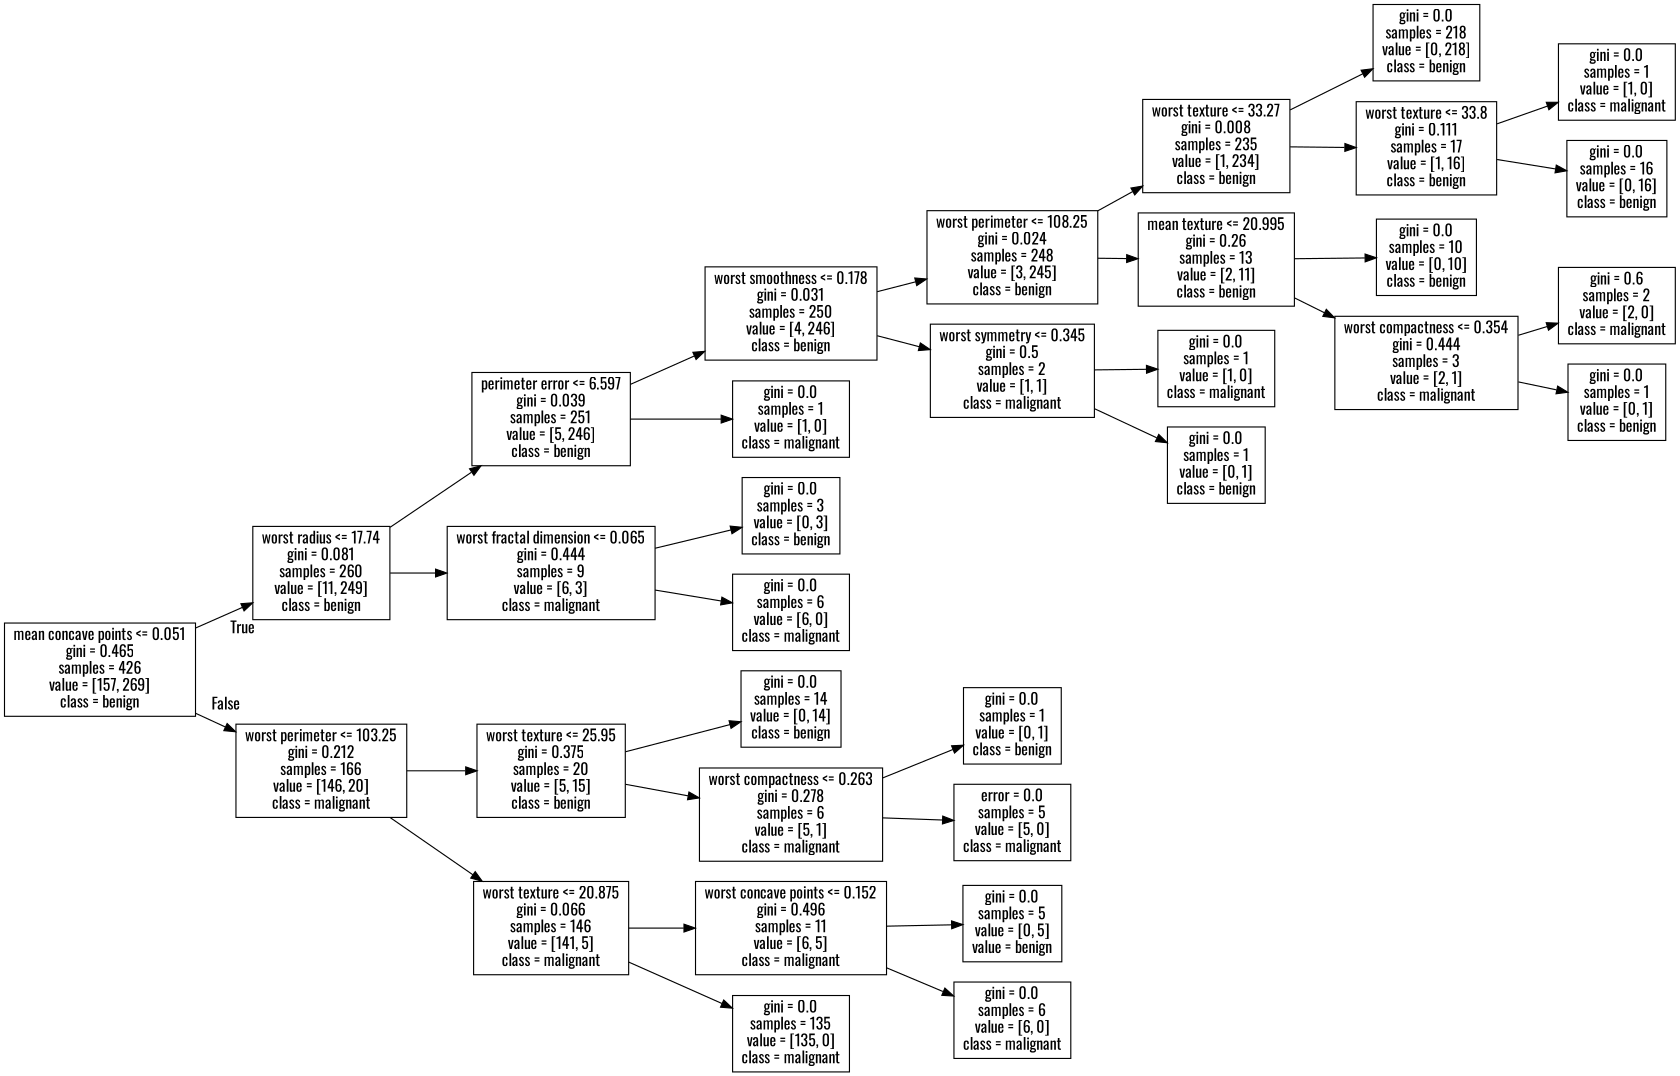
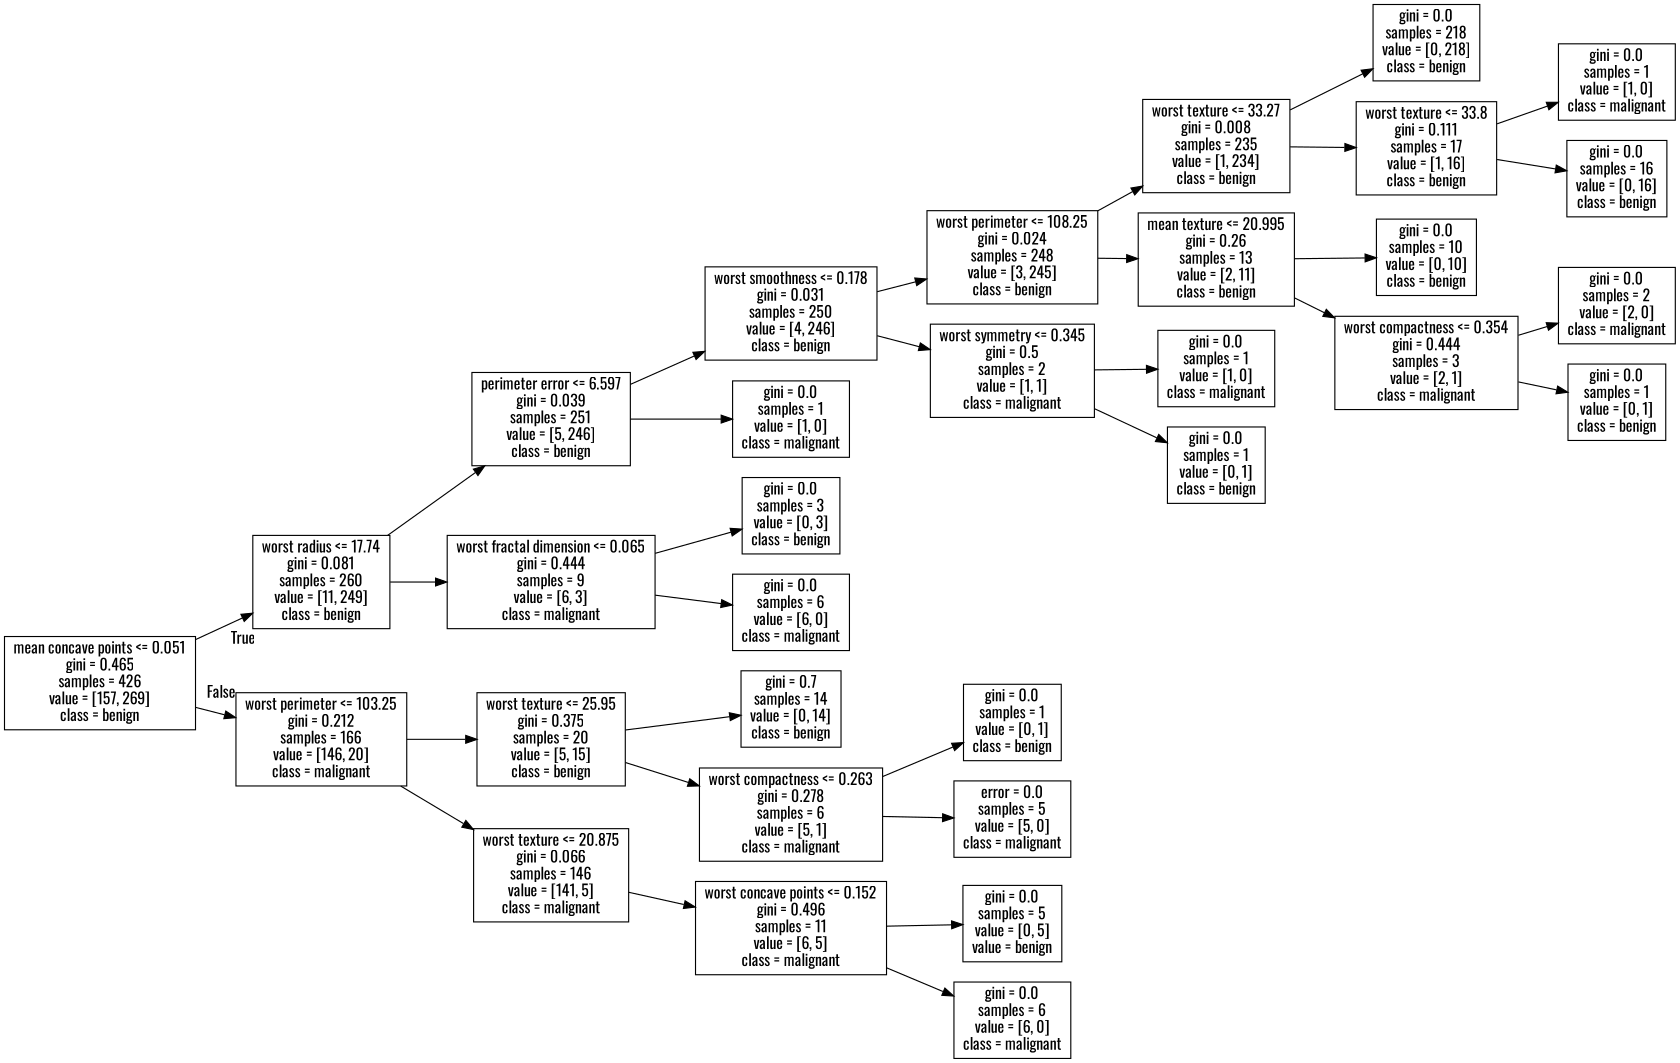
  digraph {
    fontname=Oswald
    rankdir=LR
    node [fontname=Oswald shape=box]
    edge [fontname=Oswald]
    n1 [label="mean concave points <= 0.051\ngini = 0.465\nsamples = 426\nvalue = [157, 269]\nclass = benign"]
    n2 [label="worst radius <= 17.74\ngini = 0.081\nsamples = 260\nvalue = [11, 249]\nclass = benign"]
    n3 [label="worst perimeter <= 103.25\ngini = 0.212\nsamples = 166\nvalue = [146, 20]\nclass = malignant"]
    n4 [label="perimeter error <= 6.597\ngini = 0.039\nsamples = 251\nvalue = [5, 246]\nclass = benign"]
    n5 [label="worst fractal dimension <= 0.065\ngini = 0.444\nsamples = 9\nvalue = [6, 3]\nclass = malignant"]
    n6 [label="worst texture <= 25.95\ngini = 0.375\nsamples = 20\nvalue = [5, 15]\nclass = benign"]
    n7 [label="worst texture <= 20.875\ngini = 0.066\nsamples = 146\nvalue = [141, 5]\nclass = malignant"]
    n8 [label="worst smoothness <= 0.178\ngini = 0.031\nsamples = 250\nvalue = [4, 246]\nclass = benign"]
    n9 [label="gini = 0.0\nsamples = 1\nvalue = [1, 0]\nclass = malignant"]
    n10 [label="gini = 0.0\nsamples = 3\nvalue = [0, 3]\nclass = benign"]
    n11 [label="gini = 0.0\nsamples = 6\nvalue = [6, 0]\nclass = malignant"]
    n12 [label="worst perimeter <= 108.25\ngini = 0.024\nsamples = 248\nvalue = [3, 245]\nclass = benign"]
    n13 [label="worst symmetry <= 0.345\ngini = 0.5\nsamples = 2\nvalue = [1, 1]\nclass = malignant"]
    n14 [label="worst texture <= 33.27\ngini = 0.008\nsamples = 235\nvalue = [1, 234]\nclass = benign"]
    n15 [label="mean texture <= 20.995\ngini = 0.26\nsamples = 13\nvalue = [2, 11]\nclass = benign"]
    n16 [label="gini = 0.0\nsamples = 1\nvalue = [1, 0]\nclass = malignant"]
    n17 [label="gini = 0.0\nsamples = 1\nvalue = [0, 1]\nclass = benign"]
    n18 [label="gini = 0.0\nsamples = 218\nvalue = [0, 218]\nclass = benign"]
    n19 [label="worst texture <= 33.8\ngini = 0.111\nsamples = 17\nvalue = [1, 16]\nclass = benign"]
    n20 [label="gini = 0.0\nsamples = 10\nvalue = [0, 10]\nclass = benign"]
    n21 [label="worst compactness <= 0.354\ngini = 0.444\nsamples = 3\nvalue = [2, 1]\nclass = malignant"]
    n22 [label="gini = 0.0\nsamples = 1\nvalue = [1, 0]\nclass = malignant"]
    n23 [label="gini = 0.0\nsamples = 16\nvalue = [0, 16]\nclass = benign"]
-   n24 [label="gini = 0.6\nsamples = 2\nvalue = [2, 0]\nclass = malignant"]
+   n24 [label="gini = 0.0\nsamples = 2\nvalue = [2, 0]\nclass = malignant"]
    n25 [label="gini = 0.0\nsamples = 1\nvalue = [0, 1]\nclass = benign"]
-   n26 [label="gini = 0.0\nsamples = 14\nvalue = [0, 14]\nclass = benign"]
+   n26 [label="gini = 0.7\nsamples = 14\nvalue = [0, 14]\nclass = benign"]
    n27 [label="worst compactness <= 0.263\ngini = 0.278\nsamples = 6\nvalue = [5, 1]\nclass = malignant"]
    n28 [label="worst concave points <= 0.152\ngini = 0.496\nsamples = 11\nvalue = [6, 5]\nclass = malignant"]
-   n29 [label="gini = 0.0\nsamples = 135\nvalue = [135, 0]\nclass = malignant"]
    n30 [label="gini = 0.0\nsamples = 1\nvalue = [0, 1]\nclass = benign"]
    n31 [label="error = 0.0\nsamples = 5\nvalue = [5, 0]\nclass = malignant"]
    n32 [label="gini = 0.0\nsamples = 5\nvalue = [0, 5]\nvalue = benign"]
    n33 [label="gini = 0.0\nsamples = 6\nvalue = [6, 0]\nclass = malignant"]
    n1 -> n2 [headlabel=True labelangle=45 labeldistance=2.5]
    n1 -> n3 [headlabel=False labelangle=-45 labeldistance=2.5]
    n2 -> n4
    n2 -> n5
    n3 -> n6
    n3 -> n7
    n4 -> n8
    n4 -> n9
    n5 -> n10
    n5 -> n11
    n6 -> n26
    n6 -> n27
    n7 -> n28
-   n7 -> n29
    n8 -> n12
    n8 -> n13
    n12 -> n14
    n12 -> n15
    n13 -> n16
    n13 -> n17
    n14 -> n18
    n14 -> n19
    n15 -> n20
    n15 -> n21
    n19 -> n22
    n19 -> n23
    n21 -> n24
    n21 -> n25
    n27 -> n30
    n27 -> n31
    n28 -> n32
    n28 -> n33
  }
